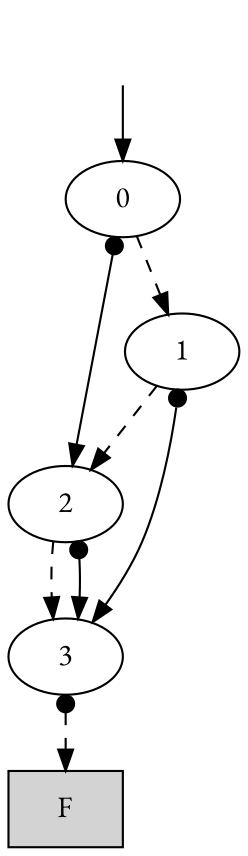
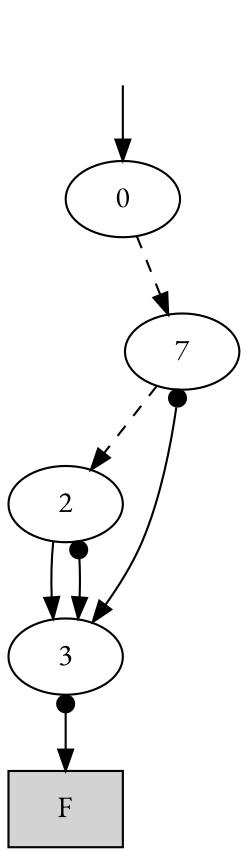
  digraph {
    fontname="EB Garamond"
    node [fontname="EB Garamond"]
    edge [arrowtail=dot dir=both fontname="EB Garamond" style=solid]
    root [style=invis]
    n2 [label=0]
-   n3 [label=1]
+   n3 [label=7]
    n4 [label=2]
    n5 [label=3]
    n6 [label=F shape=box style=filled]
    root -> n2 [arrowtail=none]
    n2 -> n3 [dir=forward style=dashed arrowtail=""]
-   n2 -> n4
    n3 -> n4 [dir=forward style=dashed arrowtail=""]
    n3 -> n5
-   n4 -> n5 [dir=forward style=dashed arrowtail=""]
+   n4 -> n5 [dir=forward arrowtail=""]
    n4 -> n5
-   n5 -> n6 [style=dashed]
+   n5 -> n6
  }
